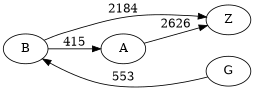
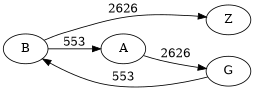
  digraph {
    rankdir=LR
    B
    Z
    A
    G
-   B -> Z [label=2184]
-   B -> A [label=415]
-   A -> Z [label=2626]
+   B -> Z [label=2626]
+   B -> A [label=553]
+   A -> G [label=2626]
    G -> B [label=553]
  }
